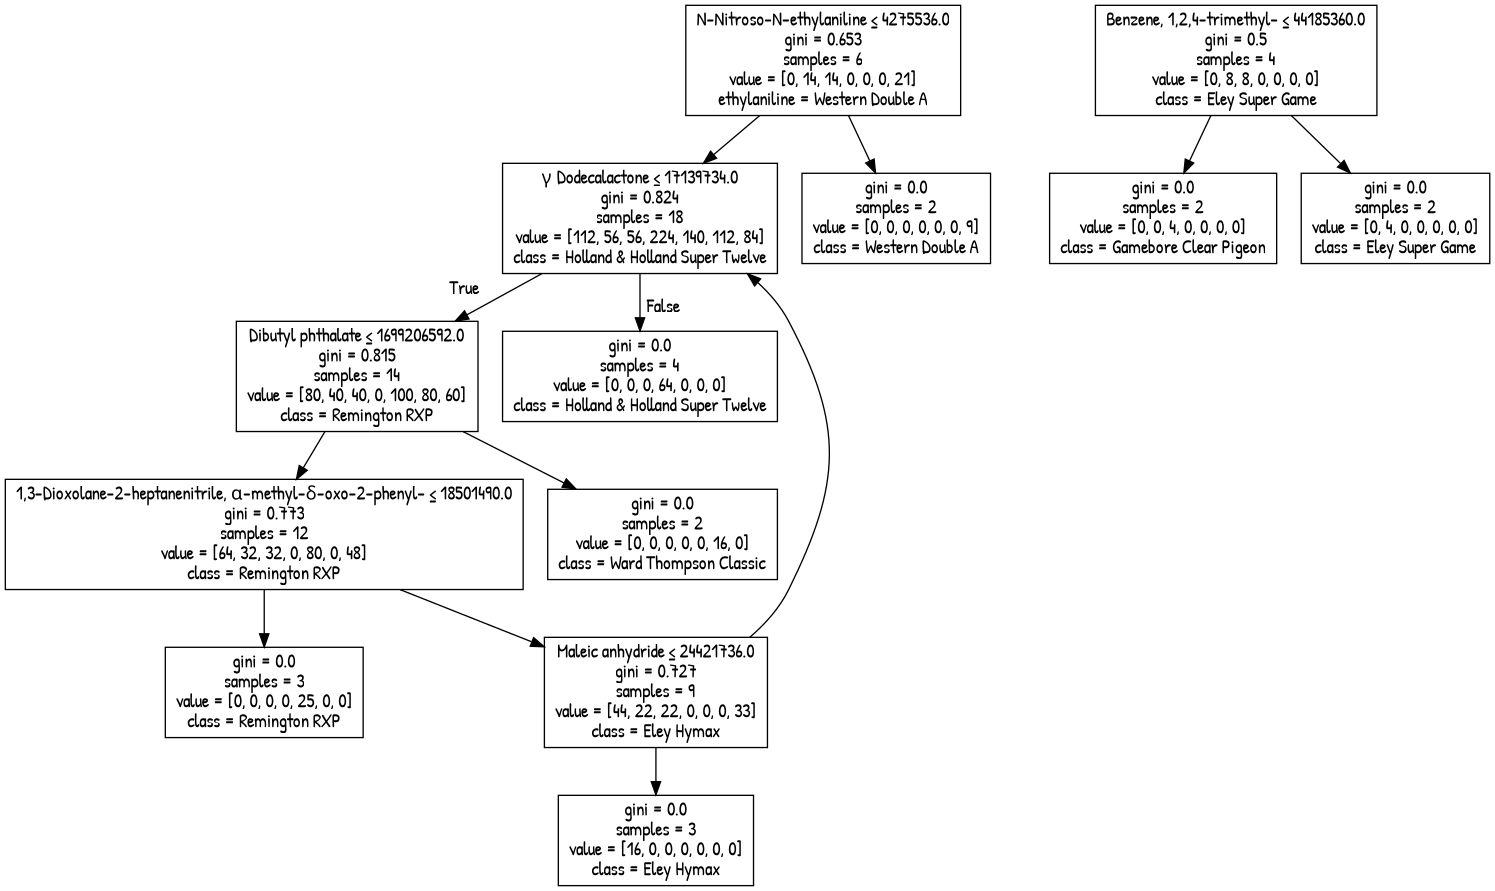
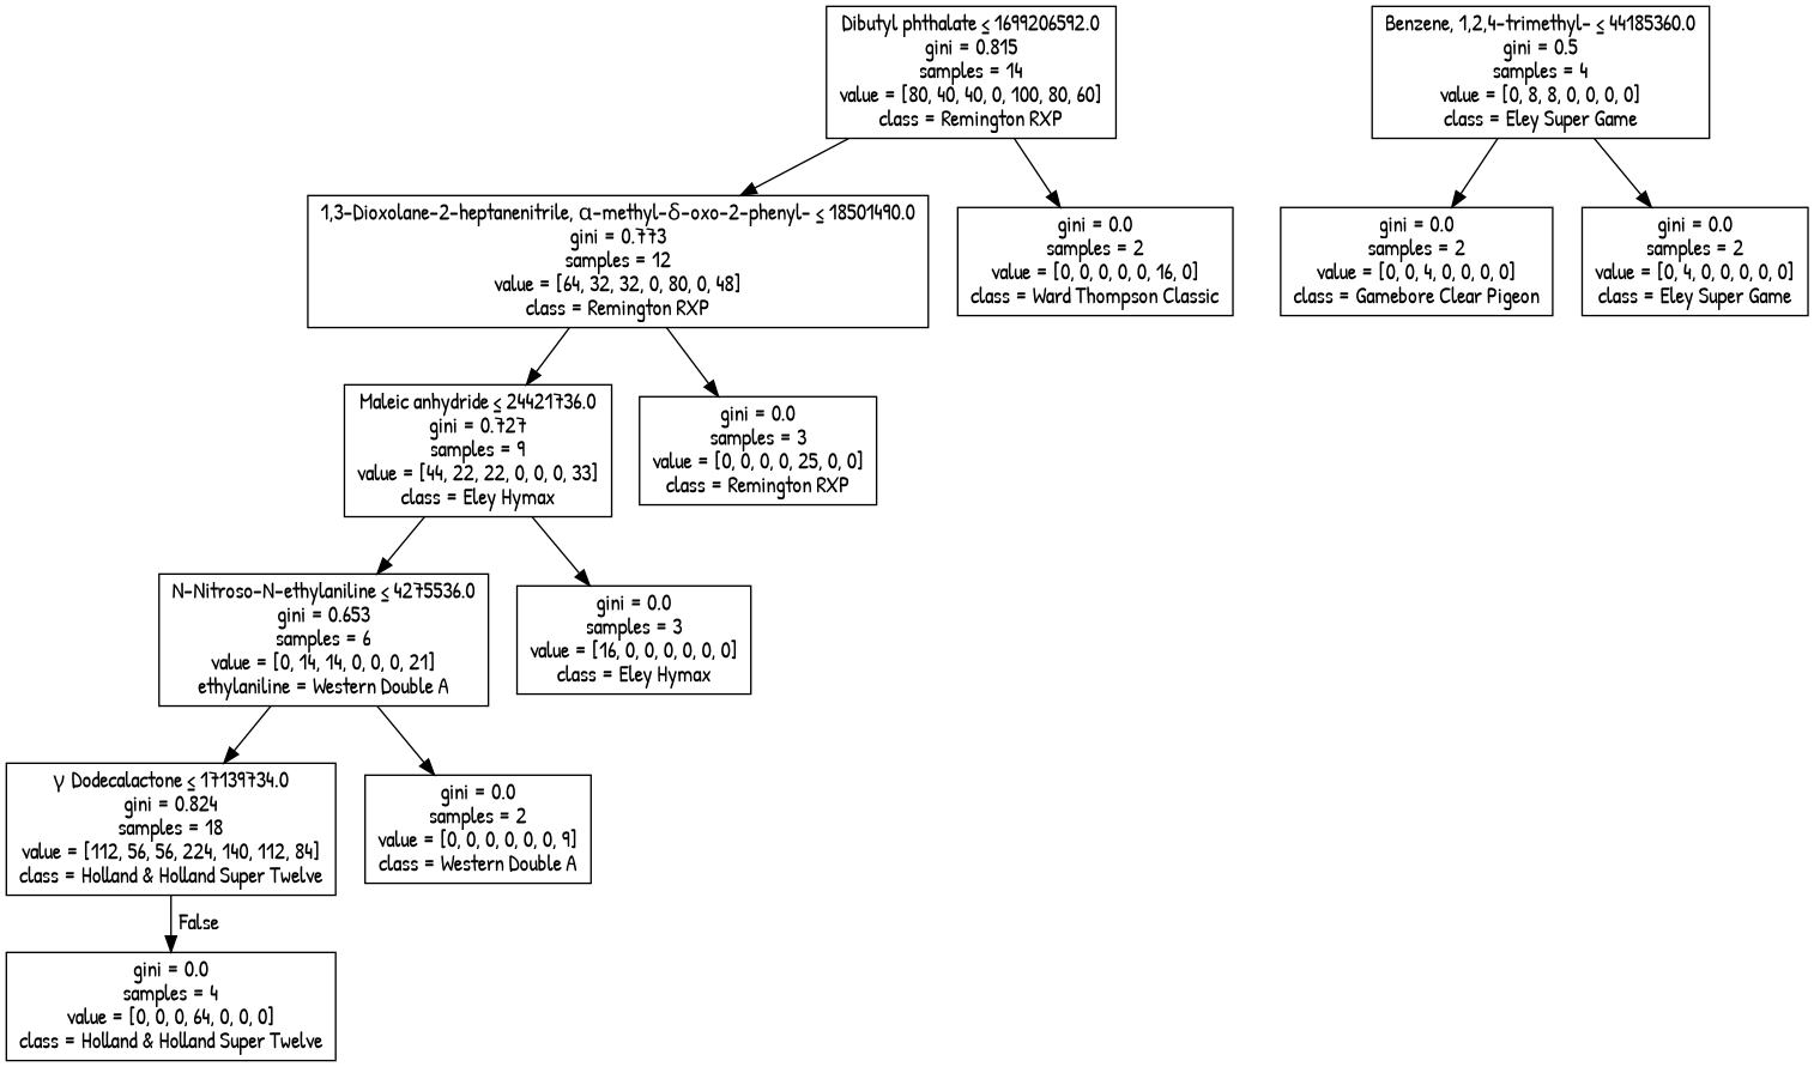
  digraph {
    fontname="Patrick Hand"
    node [fontname="Patrick Hand" shape=box]
    edge [fontname="Patrick Hand"]
    n1 [label=<γ Dodecalactone &le; 17139734.0<br/>gini = 0.824<br/>samples = 18<br/>value = [112, 56, 56, 224, 140, 112, 84]<br/>class = Holland &amp; Holland Super Twelve>]
    n2 [label=<Dibutyl phthalate &le; 1699206592.0<br/>gini = 0.815<br/>samples = 14<br/>value = [80, 40, 40, 0, 100, 80, 60]<br/>class = Remington RXP>]
    n3 [label=<gini = 0.0<br/>samples = 4<br/>value = [0, 0, 0, 64, 0, 0, 0]<br/>class = Holland &amp; Holland Super Twelve>]
    n4 [label=<1,3-Dioxolane-2-heptanenitrile, α-methyl-δ-oxo-2-phenyl- &le; 18501490.0<br/>gini = 0.773<br/>samples = 12<br/>value = [64, 32, 32, 0, 80, 0, 48]<br/>class = Remington RXP>]
    n5 [label=<gini = 0.0<br/>samples = 2<br/>value = [0, 0, 0, 0, 0, 16, 0]<br/>class = Ward Thompson Classic>]
    n6 [label=<Maleic anhydride &le; 24421736.0<br/>gini = 0.727<br/>samples = 9<br/>value = [44, 22, 22, 0, 0, 0, 33]<br/>class = Eley Hymax>]
    n7 [label=<gini = 0.0<br/>samples = 3<br/>value = [0, 0, 0, 0, 25, 0, 0]<br/>class = Remington RXP>]
    n8 [label=<N-Nitroso-N-ethylaniline &le; 4275536.0<br/>gini = 0.653<br/>samples = 6<br/>value = [0, 14, 14, 0, 0, 0, 21]<br/>ethylaniline = Western Double A>]
    n9 [label=<gini = 0.0<br/>samples = 3<br/>value = [16, 0, 0, 0, 0, 0, 0]<br/>class = Eley Hymax>]
    n10 [label=<gini = 0.0<br/>samples = 2<br/>value = [0, 0, 0, 0, 0, 0, 9]<br/>class = Western Double A>]
    n11 [label=<Benzene, 1,2,4-trimethyl- &le; 44185360.0<br/>gini = 0.5<br/>samples = 4<br/>value = [0, 8, 8, 0, 0, 0, 0]<br/>class = Eley Super Game>]
    n12 [label=<gini = 0.0<br/>samples = 2<br/>value = [0, 0, 4, 0, 0, 0, 0]<br/>class = Gamebore Clear Pigeon>]
    n13 [label=<gini = 0.0<br/>samples = 2<br/>value = [0, 4, 0, 0, 0, 0, 0]<br/>class = Eley Super Game>]
-   n1 -> n2 [headlabel=True labelangle=45 labeldistance=2.5]
    n1 -> n3 [headlabel=False labelangle=-45 labeldistance=2.5]
    n2 -> n4
    n2 -> n5
    n4 -> n6
    n4 -> n7
-   n6 -> n1
+   n6 -> n8
    n6 -> n9
    n8 -> n1
    n8 -> n10
    n11 -> n12
    n11 -> n13
  }
